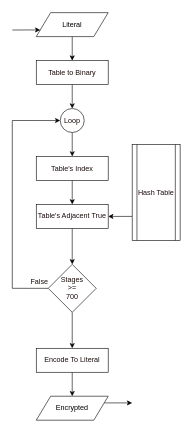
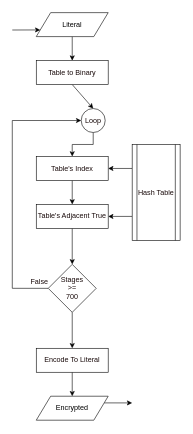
  <mxCell id="0" />
  <mxCell id="1" parent="0" />
  <mxCell id="2" style="edgeStyle=none;rounded=0;orthogonalLoop=1;jettySize=auto;html=1;exitX=0.5;exitY=1;exitDx=0;exitDy=0;entryX=0.5;entryY=0;entryDx=0;entryDy=0;fontColor=#190A0A;" edge="1" parent="1" source="3" target="18"><mxGeometry relative="1" as="geometry" /></mxCell>
  <mxCell id="3" value="Literal" style="shape=parallelogram;perimeter=parallelogramPerimeter;whiteSpace=wrap;html=1;" vertex="1" parent="1"><mxGeometry x="60" y="20.029" width="120" height="40" as="geometry" /></mxCell>
  <mxCell id="4" value="" style="endArrow=classic;html=1;entryX=0;entryY=0.75;entryDx=0;entryDy=0;" edge="1" parent="1" target="3"><mxGeometry width="50" height="50" relative="1" as="geometry"><mxPoint x="20" y="49.029" as="sourcePoint" /><mxPoint x="60" y="60.029" as="targetPoint" /></mxGeometry></mxCell>
  <mxCell id="5" style="edgeStyle=orthogonalEdgeStyle;rounded=0;orthogonalLoop=1;jettySize=auto;html=1;exitX=0.5;exitY=1;exitDx=0;exitDy=0;entryX=0.5;entryY=0;entryDx=0;entryDy=0;fontColor=#190A0A;" edge="1" parent="1" source="6" target="13"><mxGeometry relative="1" as="geometry" /></mxCell>
  <mxCell id="6" value="Table's Adjacent True" style="rounded=0;whiteSpace=wrap;html=1;fontColor=#190A0A;" vertex="1" parent="1"><mxGeometry x="60" y="340.029" width="120" height="40" as="geometry" /></mxCell>
  <mxCell id="7" style="edgeStyle=orthogonalEdgeStyle;rounded=0;orthogonalLoop=1;jettySize=auto;html=1;exitX=0.5;exitY=1;exitDx=0;exitDy=0;entryX=0.5;entryY=0;entryDx=0;entryDy=0;fontColor=#190A0A;" edge="1" parent="1" source="8" target="10"><mxGeometry relative="1" as="geometry" /></mxCell>
- <mxCell id="8" value="Loop" style="ellipse;whiteSpace=wrap;html=1;aspect=fixed;fontColor=#190A0A;" vertex="1" parent="1"><mxGeometry x="100" y="180.029" width="40" height="40" as="geometry" /></mxCell>
+ <mxCell id="8" value="Loop" style="ellipse;whiteSpace=wrap;html=1;aspect=fixed;fontColor=#190A0A;" vertex="1" parent="1"><mxGeometry x="135" y="180.029" width="40" height="40" as="geometry" /></mxCell>
  <mxCell id="9" style="edgeStyle=orthogonalEdgeStyle;rounded=0;orthogonalLoop=1;jettySize=auto;html=1;exitX=0.5;exitY=1;exitDx=0;exitDy=0;entryX=0.5;entryY=0;entryDx=0;entryDy=0;fontColor=#190A0A;" edge="1" parent="1" source="10" target="6"><mxGeometry relative="1" as="geometry" /></mxCell>
  <mxCell id="10" value="Table's Index" style="rounded=0;whiteSpace=wrap;html=1;fontColor=#190A0A;" vertex="1" parent="1"><mxGeometry x="60" y="260.029" width="120" height="40" as="geometry" /></mxCell>
  <mxCell id="11" style="edgeStyle=none;rounded=0;orthogonalLoop=1;jettySize=auto;html=1;exitX=0.5;exitY=1;exitDx=0;exitDy=0;entryX=0.5;entryY=0;entryDx=0;entryDy=0;fontColor=#190A0A;" edge="1" parent="1" source="13" target="16"><mxGeometry relative="1" as="geometry" /></mxCell>
  <mxCell id="12" style="edgeStyle=orthogonalEdgeStyle;rounded=0;orthogonalLoop=1;jettySize=auto;html=1;exitX=0;exitY=0.5;exitDx=0;exitDy=0;entryX=0;entryY=0.5;entryDx=0;entryDy=0;fontColor=#190A0A;" edge="1" parent="1" source="13" target="8"><mxGeometry relative="1" as="geometry"><Array as="points"><mxPoint x="20" y="480.029" /><mxPoint x="20" y="200.029" /></Array></mxGeometry></mxCell>
  <mxCell id="13" value="&lt;div&gt;Stages&lt;/div&gt;&lt;div&gt;&amp;gt;=&lt;/div&gt;&lt;div&gt;700&lt;br&gt;&lt;/div&gt;" style="rhombus;whiteSpace=wrap;html=1;fontColor=#190A0A;" vertex="1" parent="1"><mxGeometry x="80" y="440.029" width="80" height="80" as="geometry" /></mxCell>
  <mxCell id="14" value="False" style="text;html=1;resizable=0;points=[];autosize=1;align=center;verticalAlign=top;spacingTop=-4;fontColor=#190A0A;" vertex="1" parent="1"><mxGeometry x="40" y="460.029" width="50" height="20" as="geometry" /></mxCell>
  <mxCell id="15" style="edgeStyle=none;rounded=0;orthogonalLoop=1;jettySize=auto;html=1;exitX=0.5;exitY=1;exitDx=0;exitDy=0;entryX=0.5;entryY=0;entryDx=0;entryDy=0;fontColor=#190A0A;" edge="1" parent="1" source="16" target="20"><mxGeometry relative="1" as="geometry" /></mxCell>
  <mxCell id="16" value="Encode To Literal" style="rounded=0;whiteSpace=wrap;html=1;fontColor=#190A0A;align=center;" vertex="1" parent="1"><mxGeometry x="60" y="580.029" width="120" height="40" as="geometry" /></mxCell>
  <mxCell id="17" style="edgeStyle=none;rounded=0;orthogonalLoop=1;jettySize=auto;html=1;exitX=0.5;exitY=1;exitDx=0;exitDy=0;entryX=0.5;entryY=0;entryDx=0;entryDy=0;fontColor=#190A0A;" edge="1" parent="1" source="18" target="8"><mxGeometry relative="1" as="geometry" /></mxCell>
  <mxCell id="18" value="Table to Binary" style="rounded=0;whiteSpace=wrap;html=1;fontColor=#190A0A;align=center;" vertex="1" parent="1"><mxGeometry x="60" y="100.029" width="120" height="40" as="geometry" /></mxCell>
  <mxCell id="19" style="edgeStyle=none;rounded=0;orthogonalLoop=1;jettySize=auto;html=1;exitX=1;exitY=0.25;exitDx=0;exitDy=0;fontColor=#190A0A;" edge="1" parent="1" source="20"><mxGeometry relative="1" as="geometry"><mxPoint x="220" y="671.196" as="targetPoint" /></mxGeometry></mxCell>
  <mxCell id="20" value="Encrypted" style="shape=parallelogram;perimeter=parallelogramPerimeter;whiteSpace=wrap;html=1;" vertex="1" parent="1"><mxGeometry x="60" y="660.029" width="120" height="40" as="geometry" /></mxCell>
+ <mxCell id="21" style="edgeStyle=orthogonalEdgeStyle;rounded=0;orthogonalLoop=1;jettySize=auto;html=1;exitX=0;exitY=0.25;exitDx=0;exitDy=0;entryX=1;entryY=0.5;entryDx=0;entryDy=0;fontColor=#190A0A;" edge="1" parent="1" source="23" target="10"><mxGeometry relative="1" as="geometry" /></mxCell>
  <mxCell id="22" style="edgeStyle=orthogonalEdgeStyle;rounded=0;orthogonalLoop=1;jettySize=auto;html=1;exitX=0;exitY=0.75;exitDx=0;exitDy=0;entryX=1;entryY=0.5;entryDx=0;entryDy=0;fontColor=#190A0A;" edge="1" parent="1" source="23" target="6"><mxGeometry relative="1" as="geometry" /></mxCell>
  <mxCell id="23" value="Hash Table" style="shape=process;whiteSpace=wrap;html=1;backgroundOutline=1;fontColor=#190A0A;align=center;" vertex="1" parent="1"><mxGeometry x="220" y="240.029" width="80" height="160" as="geometry" /></mxCell>
